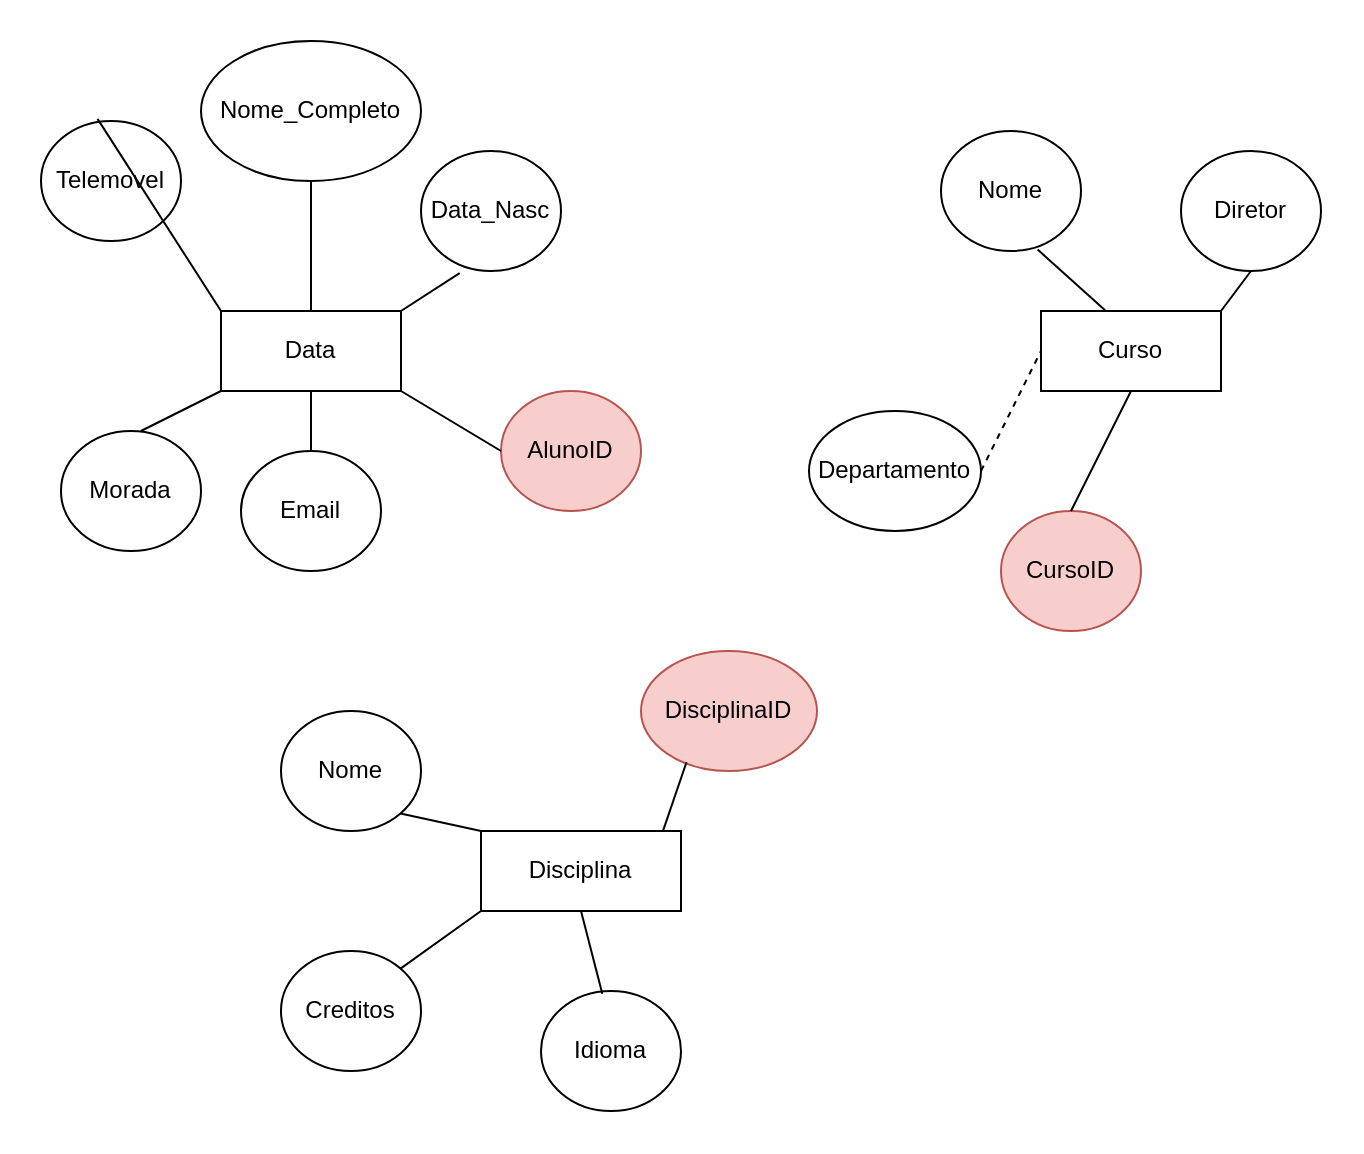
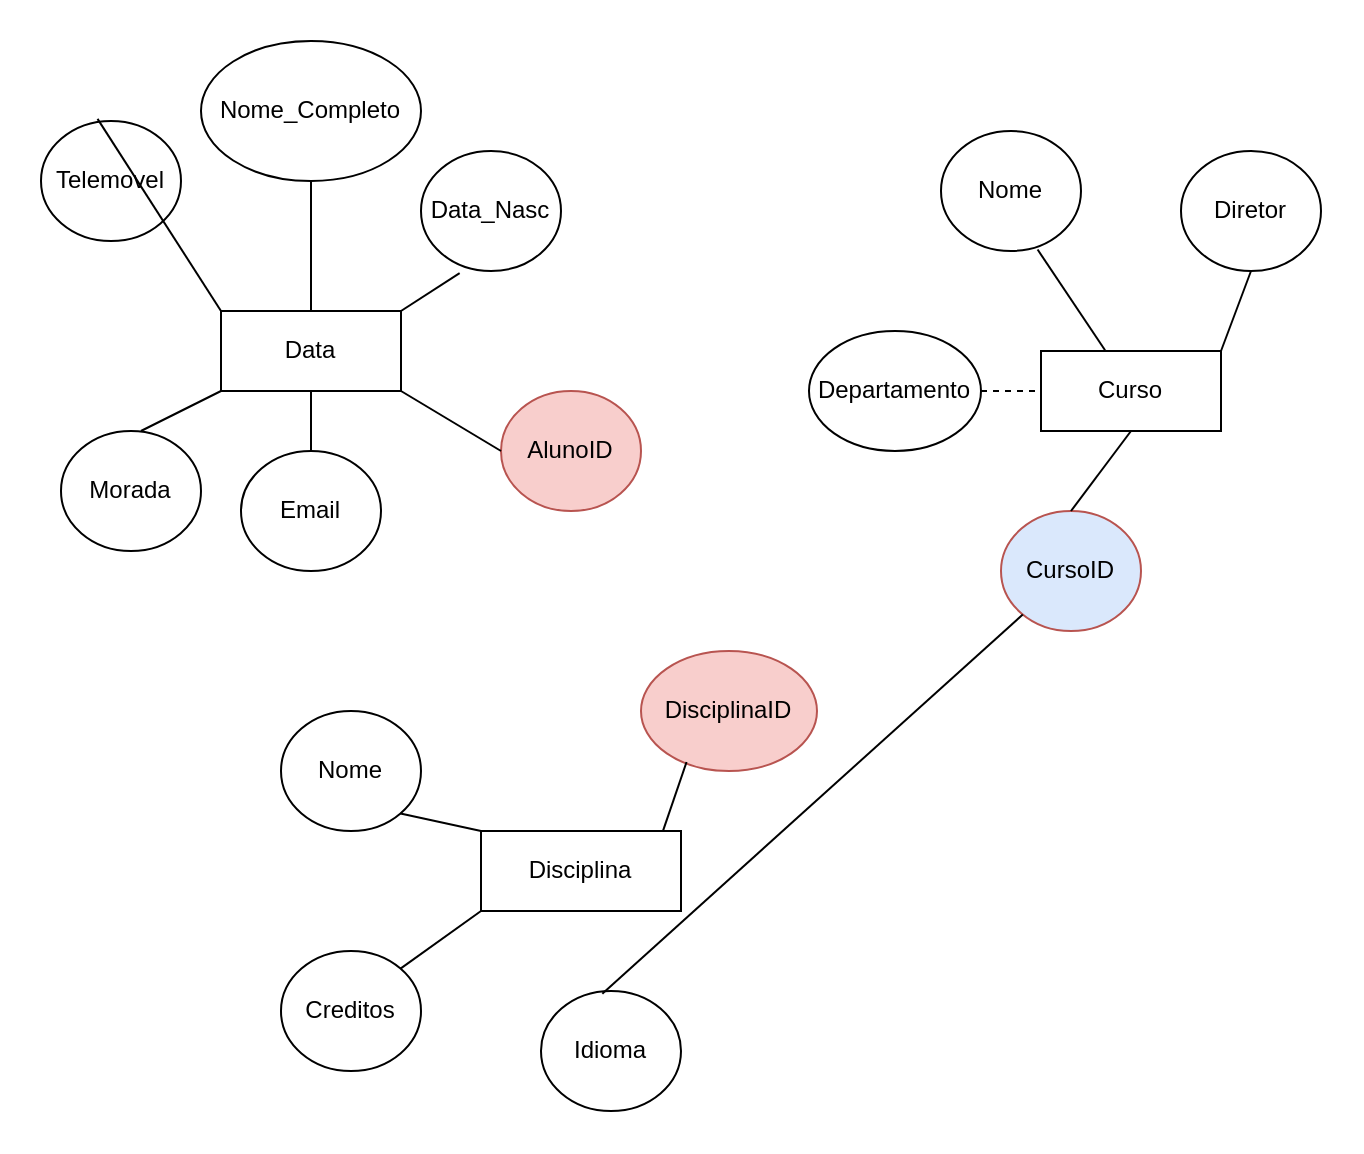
  <mxCell id="0" />
  <mxCell id="1" parent="0" />
  <mxCell id="2" value="AlunoID" style="ellipse;whiteSpace=wrap;html=1;fillColor=#f8cecc;strokeColor=#b85450;" vertex="1" parent="1"><mxGeometry x="250" y="195" width="70" height="60" as="geometry" /></mxCell>
- <mxCell id="3" value="Curso" style="rounded=0;whiteSpace=wrap;html=1;" vertex="1" parent="1"><mxGeometry x="520" y="155" width="90" height="40" as="geometry" /></mxCell>
+ <mxCell id="3" value="Curso" style="rounded=0;whiteSpace=wrap;html=1;" vertex="1" parent="1"><mxGeometry x="520" y="175" width="90" height="40" as="geometry" /></mxCell>
  <mxCell id="4" value="Data" style="rounded=0;whiteSpace=wrap;html=1;" vertex="1" parent="1"><mxGeometry x="110" y="155" width="90" height="40" as="geometry" /></mxCell>
  <mxCell id="5" value="Disciplina" style="rounded=0;whiteSpace=wrap;html=1;" vertex="1" parent="1"><mxGeometry x="240" y="415" width="100" height="40" as="geometry" /></mxCell>
  <mxCell id="6" value="Nome_Completo" style="ellipse;whiteSpace=wrap;html=1;" vertex="1" parent="1"><mxGeometry x="100" y="20" width="110" height="70" as="geometry" /></mxCell>
  <mxCell id="7" value="Data_Nasc" style="ellipse;whiteSpace=wrap;html=1;" vertex="1" parent="1"><mxGeometry x="210" y="75" width="70" height="60" as="geometry" /></mxCell>
  <mxCell id="8" value="Morada" style="ellipse;whiteSpace=wrap;html=1;" vertex="1" parent="1"><mxGeometry x="30" y="215" width="70" height="60" as="geometry" /></mxCell>
  <mxCell id="9" value="Email" style="ellipse;whiteSpace=wrap;html=1;" vertex="1" parent="1"><mxGeometry x="120" y="225" width="70" height="60" as="geometry" /></mxCell>
  <mxCell id="10" value="Telemovel" style="ellipse;whiteSpace=wrap;html=1;" vertex="1" parent="1"><mxGeometry x="20" y="60" width="70" height="60" as="geometry" /></mxCell>
  <mxCell id="11" value="" style="endArrow=none;html=1;rounded=0;entryX=0.5;entryY=1;entryDx=0;entryDy=0;exitX=0.5;exitY=0;exitDx=0;exitDy=0;" edge="1" parent="1" source="4" target="6"><mxGeometry width="50" height="50" relative="1" as="geometry"><mxPoint x="100" y="165" as="sourcePoint" /><mxPoint x="150" y="115" as="targetPoint" /></mxGeometry></mxCell>
  <mxCell id="12" value="" style="endArrow=none;html=1;rounded=0;entryX=0.276;entryY=1.017;entryDx=0;entryDy=0;exitX=1;exitY=0;exitDx=0;exitDy=0;entryPerimeter=0;" edge="1" parent="1" source="4" target="7"><mxGeometry width="50" height="50" relative="1" as="geometry"><mxPoint x="165" y="165" as="sourcePoint" /><mxPoint x="165" y="100" as="targetPoint" /></mxGeometry></mxCell>
  <mxCell id="13" value="" style="endArrow=none;html=1;rounded=0;entryX=0;entryY=0.5;entryDx=0;entryDy=0;exitX=1;exitY=1;exitDx=0;exitDy=0;" edge="1" parent="1" source="4" target="2"><mxGeometry width="50" height="50" relative="1" as="geometry"><mxPoint x="99.31" y="200" as="sourcePoint" /><mxPoint x="99.31" y="135" as="targetPoint" /></mxGeometry></mxCell>
  <mxCell id="14" value="" style="endArrow=none;html=1;rounded=0;entryX=0.571;entryY=0;entryDx=0;entryDy=0;exitX=0;exitY=1;exitDx=0;exitDy=0;entryPerimeter=0;" edge="1" parent="1" source="4" target="8"><mxGeometry width="50" height="50" relative="1" as="geometry"><mxPoint x="185" y="185" as="sourcePoint" /><mxPoint x="185" y="120" as="targetPoint" /></mxGeometry></mxCell>
  <mxCell id="15" value="" style="endArrow=none;html=1;rounded=0;entryX=0.5;entryY=1;entryDx=0;entryDy=0;exitX=0.5;exitY=0;exitDx=0;exitDy=0;" edge="1" parent="1" source="9" target="4"><mxGeometry width="50" height="50" relative="1" as="geometry"><mxPoint x="195" y="195" as="sourcePoint" /><mxPoint x="195" y="130" as="targetPoint" /></mxGeometry></mxCell>
  <mxCell id="16" value="" style="endArrow=none;html=1;rounded=0;entryX=0;entryY=0;entryDx=0;entryDy=0;exitX=0.404;exitY=-0.018;exitDx=0;exitDy=0;exitPerimeter=0;" edge="1" parent="1" source="10" target="4"><mxGeometry width="50" height="50" relative="1" as="geometry"><mxPoint x="205" y="205" as="sourcePoint" /><mxPoint x="205" y="140" as="targetPoint" /></mxGeometry></mxCell>
  <mxCell id="17" value="Nome" style="ellipse;whiteSpace=wrap;html=1;" vertex="1" parent="1"><mxGeometry x="470" y="65" width="70" height="60" as="geometry" /></mxCell>
- <mxCell id="18" value="Departamento" style="ellipse;whiteSpace=wrap;html=1;" vertex="1" parent="1"><mxGeometry x="404" y="205" width="86" height="60" as="geometry" /></mxCell>
+ <mxCell id="18" value="Departamento" style="ellipse;whiteSpace=wrap;html=1;" vertex="1" parent="1"><mxGeometry x="404" y="165" width="86" height="60" as="geometry" /></mxCell>
  <mxCell id="19" value="Diretor" style="ellipse;whiteSpace=wrap;html=1;" vertex="1" parent="1"><mxGeometry x="590" y="75" width="70" height="60" as="geometry" /></mxCell>
- <mxCell id="20" value="CursoID" style="ellipse;whiteSpace=wrap;html=1;fillColor=#f8cecc;strokeColor=#b85450;" vertex="1" parent="1"><mxGeometry x="500" y="255" width="70" height="60" as="geometry" /></mxCell>
+ <mxCell id="20" value="CursoID" style="ellipse;whiteSpace=wrap;html=1;fillColor=#dae8fc;strokeColor=#b85450;" vertex="1" parent="1"><mxGeometry x="500" y="255" width="70" height="60" as="geometry" /></mxCell>
  <mxCell id="21" value="" style="endArrow=none;html=1;rounded=0;entryX=0.5;entryY=0;entryDx=0;entryDy=0;exitX=0.5;exitY=1;exitDx=0;exitDy=0;" edge="1" parent="1" source="3" target="20"><mxGeometry width="50" height="50" relative="1" as="geometry"><mxPoint x="210" y="165" as="sourcePoint" /><mxPoint x="239" y="146" as="targetPoint" /></mxGeometry></mxCell>
  <mxCell id="22" value="" style="endArrow=none;html=1;rounded=0;entryX=0;entryY=0.5;entryDx=0;entryDy=0;exitX=1;exitY=0.5;exitDx=0;exitDy=0;dashed=1;" edge="1" parent="1" source="18" target="3"><mxGeometry width="50" height="50" relative="1" as="geometry"><mxPoint x="575" y="225" as="sourcePoint" /><mxPoint x="565" y="255" as="targetPoint" /></mxGeometry></mxCell>
  <mxCell id="23" value="" style="endArrow=none;html=1;rounded=0;entryX=1;entryY=0;entryDx=0;entryDy=0;exitX=0.5;exitY=1;exitDx=0;exitDy=0;" edge="1" parent="1" source="19" target="3"><mxGeometry width="50" height="50" relative="1" as="geometry"><mxPoint x="585" y="235" as="sourcePoint" /><mxPoint x="575" y="265" as="targetPoint" /></mxGeometry></mxCell>
  <mxCell id="24" value="" style="endArrow=none;html=1;rounded=0;entryX=0.356;entryY=-0.009;entryDx=0;entryDy=0;exitX=0.69;exitY=0.988;exitDx=0;exitDy=0;exitPerimeter=0;entryPerimeter=0;" edge="1" parent="1" source="17" target="3"><mxGeometry width="50" height="50" relative="1" as="geometry"><mxPoint x="595" y="245" as="sourcePoint" /><mxPoint x="585" y="275" as="targetPoint" /></mxGeometry></mxCell>
  <mxCell id="25" value="Nome" style="ellipse;whiteSpace=wrap;html=1;" vertex="1" parent="1"><mxGeometry x="140" y="355" width="70" height="60" as="geometry" /></mxCell>
  <mxCell id="26" value="Creditos" style="ellipse;whiteSpace=wrap;html=1;" vertex="1" parent="1"><mxGeometry x="140" y="475" width="70" height="60" as="geometry" /></mxCell>
  <mxCell id="27" value="Idioma" style="ellipse;whiteSpace=wrap;html=1;" vertex="1" parent="1"><mxGeometry x="270" y="495" width="70" height="60" as="geometry" /></mxCell>
  <mxCell id="28" value="" style="endArrow=none;html=1;rounded=0;entryX=1;entryY=1;entryDx=0;entryDy=0;exitX=0;exitY=0;exitDx=0;exitDy=0;" edge="1" parent="1" source="5" target="25"><mxGeometry width="50" height="50" relative="1" as="geometry"><mxPoint x="505" y="235" as="sourcePoint" /><mxPoint x="495" y="265" as="targetPoint" /></mxGeometry></mxCell>
  <mxCell id="29" value="" style="endArrow=none;html=1;rounded=0;entryX=1;entryY=0;entryDx=0;entryDy=0;exitX=0;exitY=1;exitDx=0;exitDy=0;" edge="1" parent="1" source="5" target="26"><mxGeometry width="50" height="50" relative="1" as="geometry"><mxPoint x="250" y="425" as="sourcePoint" /><mxPoint x="210" y="416" as="targetPoint" /></mxGeometry></mxCell>
- <mxCell id="30" value="" style="endArrow=none;html=1;rounded=0;entryX=0.5;entryY=1;entryDx=0;entryDy=0;exitX=0.438;exitY=0.022;exitDx=0;exitDy=0;exitPerimeter=0;" edge="1" parent="1" source="27" target="5"><mxGeometry width="50" height="50" relative="1" as="geometry"><mxPoint x="260" y="435" as="sourcePoint" /><mxPoint x="220" y="426" as="targetPoint" /></mxGeometry></mxCell>
+ <mxCell id="30" value="" style="endArrow=none;html=1;rounded=0;exitX=0.438;exitY=0.022;exitDx=0;exitDy=0;exitPerimeter=0;" edge="1" parent="1" source="27" target="20"><mxGeometry width="50" height="50" relative="1" as="geometry"><mxPoint x="260" y="435" as="sourcePoint" /><mxPoint x="220" y="426" as="targetPoint" /></mxGeometry></mxCell>
  <mxCell id="31" value="DisciplinaID" style="ellipse;whiteSpace=wrap;html=1;fillColor=#f8cecc;strokeColor=#b85450;" vertex="1" parent="1"><mxGeometry x="320" y="325" width="88" height="60" as="geometry" /></mxCell>
  <mxCell id="32" value="" style="endArrow=none;html=1;rounded=0;entryX=0.91;entryY=-0.001;entryDx=0;entryDy=0;exitX=0.259;exitY=0.925;exitDx=0;exitDy=0;exitPerimeter=0;entryPerimeter=0;" edge="1" parent="1" source="31" target="5"><mxGeometry width="50" height="50" relative="1" as="geometry"><mxPoint x="250" y="465" as="sourcePoint" /><mxPoint x="210" y="494" as="targetPoint" /></mxGeometry></mxCell>
